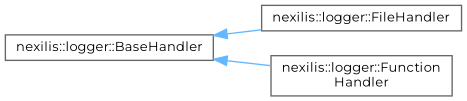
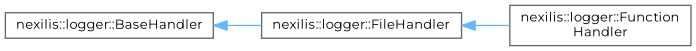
  digraph {
    fontname=Montserrat
    rankdir=LR
    node [color=grey40 fillcolor=white fontname=Montserrat fontsize=10 shape=box style=filled]
    edge [color=steelblue1 dir=back fontname=Montserrat fontsize=10 labelfontname=Helvetica labelfontsize=10 style=solid]
    n1 [height=0.2 label="nexilis::logger::BaseHandler" width=0.4]
    n2 [height=0.2 label="nexilis::logger::FileHandler" width=0.4]
    n3 [height=0.2 label="nexilis::logger::Function\lHandler" width=0.4]
    n1 -> n2
-   n1 -> n3
+   n2 -> n3
  }
